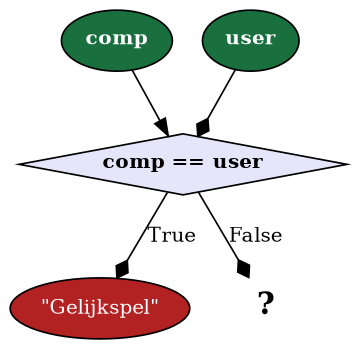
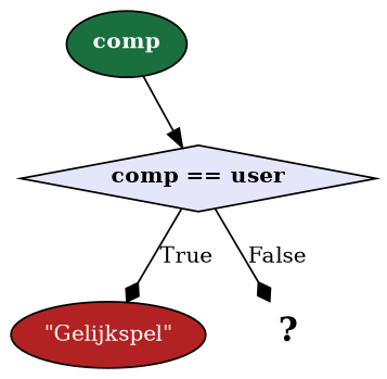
  digraph {
    node [fillcolor="#196F3D" shape=oval style=filled]
    edge [arrowhead=diamond]
    n1 [label=<<font point-size="12" color="white"><b>comp</b></font>>]
    n2 [fillcolor=lavender label=<<font point-size="12"><b>comp</b> == <b>user</b></font>> shape=diamond]
-   n3 [label=<<font point-size="12" color="white"><b>user</b></font>>]
    n4 [fillcolor=firebrick label=<<font point-size="12" color="white">"Gelijkspel"</font>>]
    n5 [fillcolor=none label=<<font point-size="18"><b>?</b></font>> shape=plaintext]
    n1 -> n2 [arrowhead=normal]
    n2 -> n4 [label=<<font point-size="12">True</font>>]
    n2 -> n5 [label=<<font point-size="12">False</font>>]
-   n3 -> n2
  }
